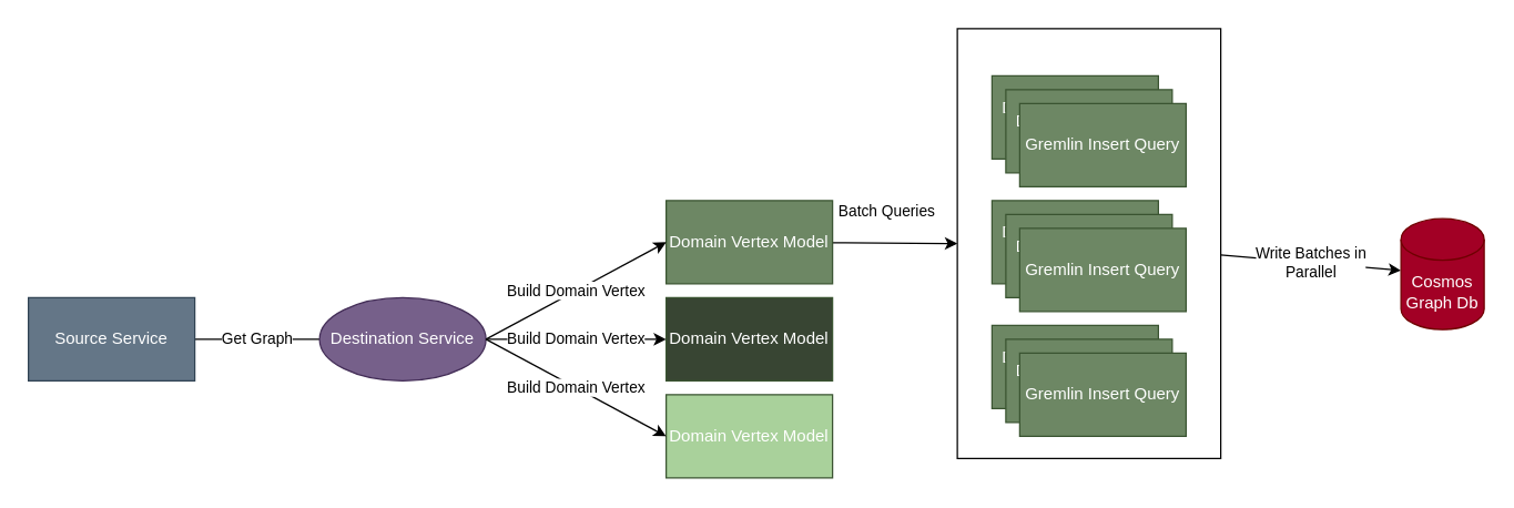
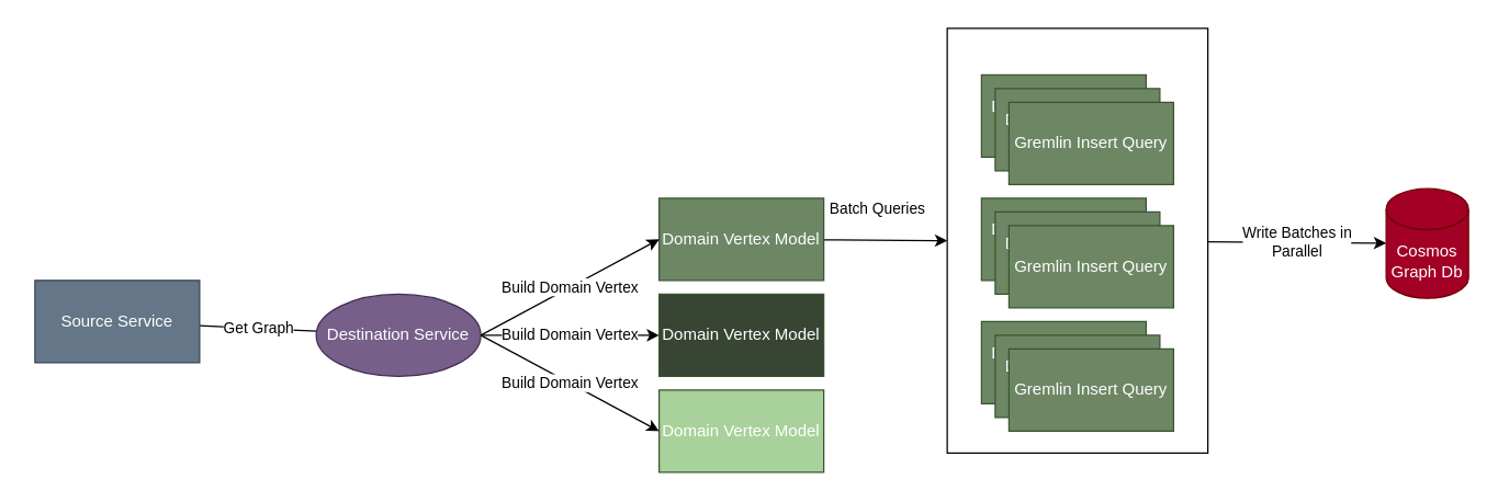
  <mxCell id="0" />
  <mxCell id="1" parent="0" />
  <mxCell id="2" value="Write Batches in &lt;br&gt;Parallel" style="edgeStyle=none;html=1;" parent="1" source="3" target="20" edge="1"><mxGeometry relative="1" as="geometry" /></mxCell>
  <mxCell id="3" value="" style="rounded=0;whiteSpace=wrap;html=1;fillColor=none;" parent="1" vertex="1"><mxGeometry x="690" y="20" width="190" height="310" as="geometry" /></mxCell>
  <mxCell id="4" value="Get Graph" style="edgeStyle=none;html=1;endArrow=none;" parent="1" source="5" target="6" edge="1"><mxGeometry relative="1" as="geometry" /></mxCell>
- <mxCell id="5" value="Source Service" style="rounded=0;whiteSpace=wrap;html=1;fillColor=#647687;fontColor=#ffffff;strokeColor=#314354;" parent="1" vertex="1"><mxGeometry x="20" y="214" width="120" height="60" as="geometry" /></mxCell>
+ <mxCell id="5" value="Source Service" style="rounded=0;whiteSpace=wrap;html=1;fillColor=#647687;fontColor=#ffffff;strokeColor=#314354;" parent="1" vertex="1"><mxGeometry x="25" y="204" width="120" height="60" as="geometry" /></mxCell>
  <mxCell id="6" value="Destination Service" style="ellipse;whiteSpace=wrap;html=1;fillColor=#76608a;fontColor=#ffffff;strokeColor=#432D57;" parent="1" vertex="1"><mxGeometry x="230" y="214" width="120" height="60" as="geometry" /></mxCell>
  <mxCell id="7" value="Batch Queries&lt;br&gt;" style="edgeStyle=none;html=1;entryX=0;entryY=0.5;entryDx=0;entryDy=0;" parent="1" source="8" target="3" edge="1"><mxGeometry x="-0.132" y="23" relative="1" as="geometry"><mxPoint as="offset" /></mxGeometry></mxCell>
  <mxCell id="8" value="Domain Vertex Model" style="rounded=0;whiteSpace=wrap;html=1;fillColor=#6d8764;fontColor=#ffffff;strokeColor=#3A5431;" parent="1" vertex="1"><mxGeometry x="480" y="144" width="120" height="60" as="geometry" /></mxCell>
  <mxCell id="9" value="Domain Vertex Model" style="rounded=0;whiteSpace=wrap;html=1;fillColor=#384533;fontColor=#ffffff;strokeColor=#3A5431;" parent="1" vertex="1"><mxGeometry x="480" y="214" width="120" height="60" as="geometry" /></mxCell>
  <mxCell id="10" value="Domain Vertex Model" style="rounded=0;whiteSpace=wrap;html=1;fillColor=#A9D19B;fontColor=#ffffff;strokeColor=#3A5431;" parent="1" vertex="1"><mxGeometry x="480" y="284" width="120" height="60" as="geometry" /></mxCell>
  <mxCell id="11" value="Destination Domain Vertex" style="rounded=0;whiteSpace=wrap;html=1;fillColor=#6d8764;fontColor=#ffffff;strokeColor=#3A5431;" parent="1" vertex="1"><mxGeometry x="715" y="54" width="120" height="60" as="geometry" /></mxCell>
  <mxCell id="12" value="Destination Domain Vertex" style="rounded=0;whiteSpace=wrap;html=1;fillColor=#6d8764;fontColor=#ffffff;strokeColor=#3A5431;" parent="1" vertex="1"><mxGeometry x="725" y="64" width="120" height="60" as="geometry" /></mxCell>
  <mxCell id="13" value="Gremlin Insert Query" style="rounded=0;whiteSpace=wrap;html=1;fillColor=#6d8764;fontColor=#ffffff;strokeColor=#3A5431;" parent="1" vertex="1"><mxGeometry x="735" y="74" width="120" height="60" as="geometry" /></mxCell>
  <mxCell id="14" value="Destination Domain Vertex" style="rounded=0;whiteSpace=wrap;html=1;fillColor=#6d8764;fontColor=#ffffff;strokeColor=#3A5431;" parent="1" vertex="1"><mxGeometry x="715" y="144" width="120" height="60" as="geometry" /></mxCell>
  <mxCell id="15" value="Destination Domain Vertex" style="rounded=0;whiteSpace=wrap;html=1;fillColor=#6d8764;fontColor=#ffffff;strokeColor=#3A5431;" parent="1" vertex="1"><mxGeometry x="725" y="154" width="120" height="60" as="geometry" /></mxCell>
  <mxCell id="16" value="Gremlin Insert Query" style="rounded=0;whiteSpace=wrap;html=1;fillColor=#6d8764;fontColor=#ffffff;strokeColor=#3A5431;" parent="1" vertex="1"><mxGeometry x="735" y="164" width="120" height="60" as="geometry" /></mxCell>
  <mxCell id="17" value="Destination Domain Vertex" style="rounded=0;whiteSpace=wrap;html=1;fillColor=#6d8764;fontColor=#ffffff;strokeColor=#3A5431;" parent="1" vertex="1"><mxGeometry x="715" y="234" width="120" height="60" as="geometry" /></mxCell>
  <mxCell id="18" value="Destination Domain Vertex" style="rounded=0;whiteSpace=wrap;html=1;fillColor=#6d8764;fontColor=#ffffff;strokeColor=#3A5431;" parent="1" vertex="1"><mxGeometry x="725" y="244" width="120" height="60" as="geometry" /></mxCell>
  <mxCell id="19" value="Gremlin Insert Query" style="rounded=0;whiteSpace=wrap;html=1;fillColor=#6d8764;fontColor=#ffffff;strokeColor=#3A5431;" parent="1" vertex="1"><mxGeometry x="735" y="254" width="120" height="60" as="geometry" /></mxCell>
- <mxCell id="20" value="Cosmos Graph Db" style="shape=cylinder3;whiteSpace=wrap;html=1;boundedLbl=1;backgroundOutline=1;size=15;fillColor=#a20025;fontColor=#ffffff;strokeColor=#6F0000;" parent="1" vertex="1"><mxGeometry x="1010" y="157" width="60" height="80" as="geometry" /></mxCell>
+ <mxCell id="20" value="Cosmos Graph Db" style="shape=cylinder3;whiteSpace=wrap;html=1;boundedLbl=1;backgroundOutline=1;size=15;fillColor=#a20025;fontColor=#ffffff;strokeColor=#6F0000;" parent="1" vertex="1"><mxGeometry x="1010" y="137" width="60" height="80" as="geometry" /></mxCell>
  <mxCell id="21" value="Build Domain Vertex" style="edgeStyle=none;html=1;exitX=1;exitY=0.5;exitDx=0;exitDy=0;entryX=0;entryY=0.5;entryDx=0;entryDy=0;" parent="1" source="6" target="8" edge="1"><mxGeometry relative="1" as="geometry"><mxPoint x="200" y="254" as="sourcePoint" /><mxPoint x="240" y="254" as="targetPoint" /><Array as="points" /></mxGeometry></mxCell>
  <mxCell id="22" value="Build Domain Vertex" style="edgeStyle=none;html=1;exitX=1;exitY=0.5;exitDx=0;exitDy=0;entryX=0;entryY=0.5;entryDx=0;entryDy=0;" parent="1" source="6" target="9" edge="1"><mxGeometry relative="1" as="geometry"><mxPoint x="360" y="254" as="sourcePoint" /><mxPoint x="460" y="184" as="targetPoint" /><Array as="points" /></mxGeometry></mxCell>
  <mxCell id="23" value="Build Domain Vertex" style="edgeStyle=none;html=1;exitX=1;exitY=0.5;exitDx=0;exitDy=0;entryX=0;entryY=0.5;entryDx=0;entryDy=0;" parent="1" source="6" target="10" edge="1"><mxGeometry relative="1" as="geometry"><mxPoint x="360" y="254" as="sourcePoint" /><mxPoint x="460" y="254" as="targetPoint" /><Array as="points" /></mxGeometry></mxCell>
